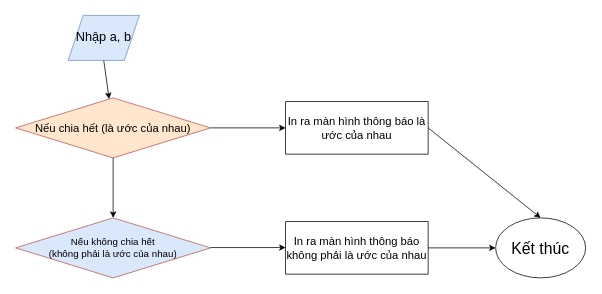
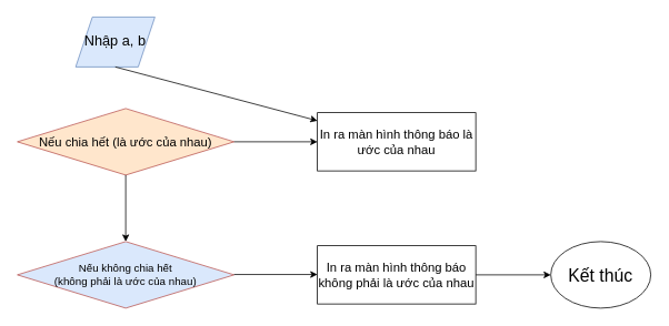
  <mxCell id="0" />
  <mxCell id="1" parent="0" />
  <mxCell id="2" value="Nhập a, b" style="shape=parallelogram;perimeter=parallelogramPerimeter;whiteSpace=wrap;html=1;fixedSize=1;fillColor=#dae8fc;strokeColor=#6c8ebf;fontSize=17;" vertex="1" parent="1"><mxGeometry x="90" y="20" width="95" height="60" as="geometry" /></mxCell>
- <mxCell id="3" value="" style="endArrow=classic;html=1;rounded=0;exitX=0.5;exitY=1;exitDx=0;exitDy=0;" edge="1" parent="1" source="2" target="4"><mxGeometry width="50" height="50" relative="1" as="geometry"><mxPoint x="370" y="310" as="sourcePoint" /><mxPoint x="420" y="260" as="targetPoint" /></mxGeometry></mxCell>
+ <mxCell id="3" value="" style="endArrow=classic;html=1;rounded=0;exitX=0.5;exitY=1;exitDx=0;exitDy=0;" edge="1" parent="1" source="2" target="6"><mxGeometry width="50" height="50" relative="1" as="geometry"><mxPoint x="370" y="310" as="sourcePoint" /><mxPoint x="420" y="260" as="targetPoint" /></mxGeometry></mxCell>
  <mxCell id="4" value="Nếu chia hết (là ước của nhau)" style="rhombus;whiteSpace=wrap;html=1;fillColor=#ffe6cc;strokeColor=#b85450;fontSize=15;" vertex="1" parent="1"><mxGeometry x="20" y="130" width="260" height="80" as="geometry" /></mxCell>
  <mxCell id="5" value="" style="endArrow=classic;html=1;rounded=0;exitX=1;exitY=0.5;exitDx=0;exitDy=0;" edge="1" parent="1" source="4"><mxGeometry width="50" height="50" relative="1" as="geometry"><mxPoint x="370" y="310" as="sourcePoint" /><mxPoint x="380" y="170" as="targetPoint" /></mxGeometry></mxCell>
  <mxCell id="6" value="In ra màn hình thông báo là ước của nhau" style="rounded=0;whiteSpace=wrap;html=1;fontSize=15;" vertex="1" parent="1"><mxGeometry x="380" y="135" width="190" height="70" as="geometry" /></mxCell>
  <mxCell id="7" value="" style="endArrow=classic;html=1;rounded=0;" edge="1" parent="1"><mxGeometry width="50" height="50" relative="1" as="geometry"><mxPoint x="150" y="210" as="sourcePoint" /><mxPoint x="150" y="290" as="targetPoint" /></mxGeometry></mxCell>
  <mxCell id="8" value="Nếu không chia hết &lt;br&gt;(không phải là ước của nhau)" style="rhombus;whiteSpace=wrap;html=1;fillColor=#dae8fc;strokeColor=#b85450;fontSize=13;" vertex="1" parent="1"><mxGeometry x="20" y="290" width="260" height="80" as="geometry" /></mxCell>
  <mxCell id="9" value="" style="endArrow=classic;html=1;rounded=0;exitX=1;exitY=0.5;exitDx=0;exitDy=0;fontSize=15;" edge="1" parent="1"><mxGeometry width="50" height="50" relative="1" as="geometry"><mxPoint x="280" y="329.58" as="sourcePoint" /><mxPoint x="380" y="329.58" as="targetPoint" /></mxGeometry></mxCell>
  <mxCell id="10" value="In ra màn hình thông báo không phải là ước của nhau" style="rounded=0;whiteSpace=wrap;html=1;fontSize=15;" vertex="1" parent="1"><mxGeometry x="380" y="295" width="190" height="70" as="geometry" /></mxCell>
  <mxCell id="11" value="Kết thúc" style="ellipse;whiteSpace=wrap;html=1;fontSize=21;" vertex="1" parent="1"><mxGeometry x="660" y="290" width="120" height="80" as="geometry" /></mxCell>
- <mxCell id="12" value="" style="endArrow=classic;html=1;rounded=0;exitX=1;exitY=0.5;exitDx=0;exitDy=0;entryX=0.5;entryY=0;entryDx=0;entryDy=0;" edge="1" parent="1" source="6" target="11"><mxGeometry width="50" height="50" relative="1" as="geometry"><mxPoint x="660" y="170" as="sourcePoint" /><mxPoint x="380" y="260" as="targetPoint" /></mxGeometry></mxCell>
  <mxCell id="13" value="" style="endArrow=classic;html=1;rounded=0;exitX=1;exitY=0.5;exitDx=0;exitDy=0;" edge="1" parent="1" source="10"><mxGeometry width="50" height="50" relative="1" as="geometry"><mxPoint x="670" y="180" as="sourcePoint" /><mxPoint x="660" y="330" as="targetPoint" /></mxGeometry></mxCell>
